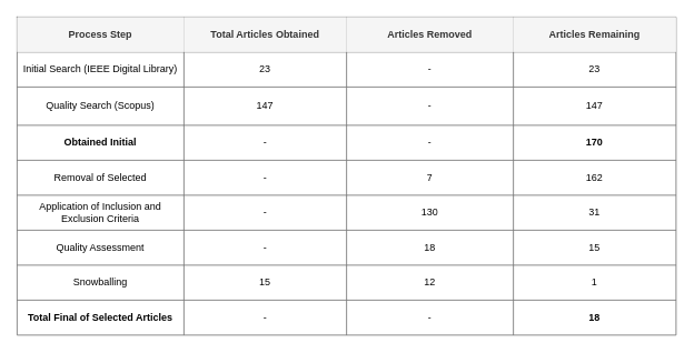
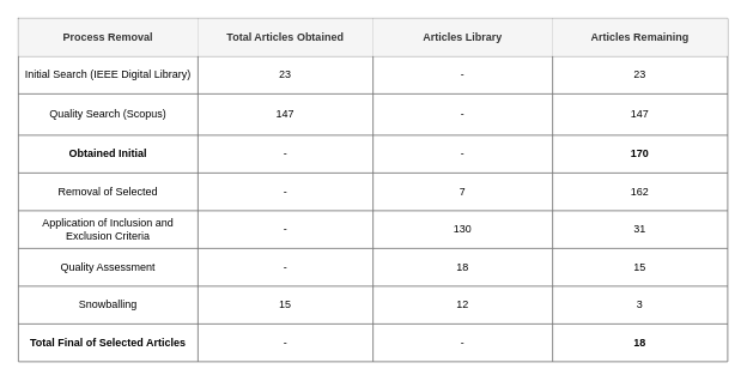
  <mxCell id="0" style=";html=1;" />
  <mxCell id="1" style=";html=1;" parent="0" />
  <mxCell id="2" value="" style="shape=table;startSize=0;container=1;collapsible=0;childLayout=tableLayout;strokeWidth=1;strokeColor=light-dark(#666666, #ededed);swimlaneLine=1;" vertex="1" parent="1"><mxGeometry x="20" y="20" width="790" height="382" as="geometry" /></mxCell>
  <mxCell id="3" value="" style="shape=tableRow;horizontal=0;startSize=0;swimlaneHead=0;swimlaneBody=0;strokeColor=inherit;top=0;left=0;bottom=0;right=0;collapsible=0;dropTarget=0;fillColor=none;points=[[0,0.5],[1,0.5]];portConstraint=eastwest;" vertex="1" parent="2"><mxGeometry width="790" height="42" as="geometry" /></mxCell>
- <mxCell id="4" value="Process Step" style="shape=partialRectangle;html=1;whiteSpace=wrap;connectable=0;strokeColor=#666666;overflow=hidden;fillColor=#f5f5f5;top=0;left=0;bottom=0;right=0;pointerEvents=1;fontStyle=1;strokeWidth=2;fontColor=#333333;" vertex="1" parent="3"><mxGeometry width="200" height="42" as="geometry"><mxRectangle width="200" height="42" as="alternateBounds" /></mxGeometry></mxCell>
+ <mxCell id="4" value="Process Removal" style="shape=partialRectangle;html=1;whiteSpace=wrap;connectable=0;strokeColor=#666666;overflow=hidden;fillColor=#f5f5f5;top=0;left=0;bottom=0;right=0;pointerEvents=1;fontStyle=1;strokeWidth=2;fontColor=#333333;" vertex="1" parent="3"><mxGeometry width="200" height="42" as="geometry"><mxRectangle width="200" height="42" as="alternateBounds" /></mxGeometry></mxCell>
  <mxCell id="5" value="Total Articles Obtained" style="shape=partialRectangle;html=1;whiteSpace=wrap;connectable=0;strokeColor=#666666;overflow=hidden;fillColor=#f5f5f5;top=0;left=0;bottom=0;right=0;pointerEvents=1;fontStyle=1;strokeWidth=2;fontColor=#333333;" vertex="1" parent="3"><mxGeometry x="200" width="195" height="42" as="geometry"><mxRectangle width="195" height="42" as="alternateBounds" /></mxGeometry></mxCell>
- <mxCell id="6" value="Articles Removed" style="shape=partialRectangle;html=1;whiteSpace=wrap;connectable=0;overflow=hidden;top=0;left=0;bottom=0;right=0;pointerEvents=1;fontStyle=1;strokeWidth=2;fillColor=#f5f5f5;strokeColor=#666666;fontColor=#333333;" vertex="1" parent="3"><mxGeometry x="395" width="200" height="42" as="geometry"><mxRectangle width="200" height="42" as="alternateBounds" /></mxGeometry></mxCell>
+ <mxCell id="6" value="Articles Library" style="shape=partialRectangle;html=1;whiteSpace=wrap;connectable=0;overflow=hidden;top=0;left=0;bottom=0;right=0;pointerEvents=1;fontStyle=1;strokeWidth=2;fillColor=#f5f5f5;strokeColor=#666666;fontColor=#333333;" vertex="1" parent="3"><mxGeometry x="395" width="200" height="42" as="geometry"><mxRectangle width="200" height="42" as="alternateBounds" /></mxGeometry></mxCell>
  <mxCell id="7" value="Articles Remaining" style="shape=partialRectangle;html=1;whiteSpace=wrap;connectable=0;overflow=hidden;top=0;left=0;bottom=0;right=0;pointerEvents=1;strokeWidth=2;fillColor=#f5f5f5;fontColor=#333333;strokeColor=#666666;fontStyle=1" vertex="1" parent="3"><mxGeometry x="595" width="195" height="42" as="geometry"><mxRectangle width="195" height="42" as="alternateBounds" /></mxGeometry></mxCell>
  <mxCell id="8" value="" style="shape=tableRow;horizontal=0;startSize=0;swimlaneHead=0;swimlaneBody=0;strokeColor=inherit;top=0;left=0;bottom=0;right=0;collapsible=0;dropTarget=0;fillColor=none;points=[[0,0.5],[1,0.5]];portConstraint=eastwest;" vertex="1" parent="2"><mxGeometry y="42" width="790" height="42" as="geometry" /></mxCell>
  <mxCell id="9" value="Initial Search (IEEE Digital Library)" style="shape=partialRectangle;html=1;whiteSpace=wrap;connectable=0;strokeColor=inherit;overflow=hidden;fillColor=none;top=0;left=0;bottom=0;right=0;pointerEvents=1;" vertex="1" parent="8"><mxGeometry width="200" height="42" as="geometry"><mxRectangle width="200" height="42" as="alternateBounds" /></mxGeometry></mxCell>
  <mxCell id="10" value="23" style="shape=partialRectangle;html=1;whiteSpace=wrap;connectable=0;strokeColor=inherit;overflow=hidden;fillColor=none;top=0;left=0;bottom=0;right=0;pointerEvents=1;" vertex="1" parent="8"><mxGeometry x="200" width="195" height="42" as="geometry"><mxRectangle width="195" height="42" as="alternateBounds" /></mxGeometry></mxCell>
  <mxCell id="11" value="-" style="shape=partialRectangle;html=1;whiteSpace=wrap;connectable=0;strokeColor=inherit;overflow=hidden;fillColor=none;top=0;left=0;bottom=0;right=0;pointerEvents=1;" vertex="1" parent="8"><mxGeometry x="395" width="200" height="42" as="geometry"><mxRectangle width="200" height="42" as="alternateBounds" /></mxGeometry></mxCell>
  <mxCell id="12" value="23" style="shape=partialRectangle;html=1;whiteSpace=wrap;connectable=0;strokeColor=inherit;overflow=hidden;fillColor=none;top=0;left=0;bottom=0;right=0;pointerEvents=1;" vertex="1" parent="8"><mxGeometry x="595" width="195" height="42" as="geometry"><mxRectangle width="195" height="42" as="alternateBounds" /></mxGeometry></mxCell>
  <mxCell id="13" value="" style="shape=tableRow;horizontal=0;startSize=0;swimlaneHead=0;swimlaneBody=0;strokeColor=inherit;top=0;left=0;bottom=0;right=0;collapsible=0;dropTarget=0;fillColor=none;points=[[0,0.5],[1,0.5]];portConstraint=eastwest;" vertex="1" parent="2"><mxGeometry y="84" width="790" height="46" as="geometry" /></mxCell>
  <mxCell id="14" value="Quality Search (Scopus)" style="shape=partialRectangle;html=1;whiteSpace=wrap;connectable=0;strokeColor=inherit;overflow=hidden;fillColor=none;top=0;left=0;bottom=0;right=0;pointerEvents=1;" vertex="1" parent="13"><mxGeometry width="200" height="46" as="geometry"><mxRectangle width="200" height="46" as="alternateBounds" /></mxGeometry></mxCell>
  <mxCell id="15" value="147" style="shape=partialRectangle;html=1;whiteSpace=wrap;connectable=0;strokeColor=inherit;overflow=hidden;fillColor=none;top=0;left=0;bottom=0;right=0;pointerEvents=1;" vertex="1" parent="13"><mxGeometry x="200" width="195" height="46" as="geometry"><mxRectangle width="195" height="46" as="alternateBounds" /></mxGeometry></mxCell>
  <mxCell id="16" value="-" style="shape=partialRectangle;html=1;whiteSpace=wrap;connectable=0;strokeColor=inherit;overflow=hidden;fillColor=none;top=0;left=0;bottom=0;right=0;pointerEvents=1;" vertex="1" parent="13"><mxGeometry x="395" width="200" height="46" as="geometry"><mxRectangle width="200" height="46" as="alternateBounds" /></mxGeometry></mxCell>
  <mxCell id="17" value="147" style="shape=partialRectangle;html=1;whiteSpace=wrap;connectable=0;strokeColor=inherit;overflow=hidden;fillColor=none;top=0;left=0;bottom=0;right=0;pointerEvents=1;" vertex="1" parent="13"><mxGeometry x="595" width="195" height="46" as="geometry"><mxRectangle width="195" height="46" as="alternateBounds" /></mxGeometry></mxCell>
  <mxCell id="18" value="" style="shape=tableRow;horizontal=0;startSize=0;swimlaneHead=0;swimlaneBody=0;strokeColor=inherit;top=0;left=0;bottom=0;right=0;collapsible=0;dropTarget=0;fillColor=none;points=[[0,0.5],[1,0.5]];portConstraint=eastwest;" vertex="1" parent="2"><mxGeometry y="130" width="790" height="42" as="geometry" /></mxCell>
  <mxCell id="19" value="Obtained Initial" style="shape=partialRectangle;html=1;whiteSpace=wrap;connectable=0;strokeColor=inherit;overflow=hidden;fillColor=none;top=0;left=0;bottom=0;right=0;pointerEvents=1;fontStyle=1" vertex="1" parent="18"><mxGeometry width="200" height="42" as="geometry"><mxRectangle width="200" height="42" as="alternateBounds" /></mxGeometry></mxCell>
  <mxCell id="20" value="-" style="shape=partialRectangle;html=1;whiteSpace=wrap;connectable=0;strokeColor=inherit;overflow=hidden;fillColor=none;top=0;left=0;bottom=0;right=0;pointerEvents=1;" vertex="1" parent="18"><mxGeometry x="200" width="195" height="42" as="geometry"><mxRectangle width="195" height="42" as="alternateBounds" /></mxGeometry></mxCell>
  <mxCell id="21" value="-" style="shape=partialRectangle;html=1;whiteSpace=wrap;connectable=0;strokeColor=inherit;overflow=hidden;fillColor=none;top=0;left=0;bottom=0;right=0;pointerEvents=1;" vertex="1" parent="18"><mxGeometry x="395" width="200" height="42" as="geometry"><mxRectangle width="200" height="42" as="alternateBounds" /></mxGeometry></mxCell>
  <mxCell id="22" value="170" style="shape=partialRectangle;html=1;whiteSpace=wrap;connectable=0;strokeColor=inherit;overflow=hidden;fillColor=none;top=0;left=0;bottom=0;right=0;pointerEvents=1;fontStyle=1" vertex="1" parent="18"><mxGeometry x="595" width="195" height="42" as="geometry"><mxRectangle width="195" height="42" as="alternateBounds" /></mxGeometry></mxCell>
  <mxCell id="23" value="" style="shape=tableRow;horizontal=0;startSize=0;swimlaneHead=0;swimlaneBody=0;strokeColor=inherit;top=0;left=0;bottom=0;right=0;collapsible=0;dropTarget=0;fillColor=none;points=[[0,0.5],[1,0.5]];portConstraint=eastwest;" vertex="1" parent="2"><mxGeometry y="172" width="790" height="42" as="geometry" /></mxCell>
  <mxCell id="24" value="Removal of Selected" style="shape=partialRectangle;html=1;whiteSpace=wrap;connectable=0;strokeColor=inherit;overflow=hidden;fillColor=none;top=0;left=0;bottom=0;right=0;pointerEvents=1;" vertex="1" parent="23"><mxGeometry width="200" height="42" as="geometry"><mxRectangle width="200" height="42" as="alternateBounds" /></mxGeometry></mxCell>
  <mxCell id="25" value="-" style="shape=partialRectangle;html=1;whiteSpace=wrap;connectable=0;strokeColor=inherit;overflow=hidden;fillColor=none;top=0;left=0;bottom=0;right=0;pointerEvents=1;" vertex="1" parent="23"><mxGeometry x="200" width="195" height="42" as="geometry"><mxRectangle width="195" height="42" as="alternateBounds" /></mxGeometry></mxCell>
  <mxCell id="26" value="7" style="shape=partialRectangle;html=1;whiteSpace=wrap;connectable=0;strokeColor=inherit;overflow=hidden;fillColor=none;top=0;left=0;bottom=0;right=0;pointerEvents=1;" vertex="1" parent="23"><mxGeometry x="395" width="200" height="42" as="geometry"><mxRectangle width="200" height="42" as="alternateBounds" /></mxGeometry></mxCell>
  <mxCell id="27" value="162" style="shape=partialRectangle;html=1;whiteSpace=wrap;connectable=0;strokeColor=inherit;overflow=hidden;fillColor=none;top=0;left=0;bottom=0;right=0;pointerEvents=1;" vertex="1" parent="23"><mxGeometry x="595" width="195" height="42" as="geometry"><mxRectangle width="195" height="42" as="alternateBounds" /></mxGeometry></mxCell>
  <mxCell id="28" style="shape=tableRow;horizontal=0;startSize=0;swimlaneHead=0;swimlaneBody=0;strokeColor=inherit;top=0;left=0;bottom=0;right=0;collapsible=0;dropTarget=0;fillColor=none;points=[[0,0.5],[1,0.5]];portConstraint=eastwest;" vertex="1" parent="2"><mxGeometry y="214" width="790" height="42" as="geometry" /></mxCell>
  <mxCell id="29" value="Application of Inclusion and Exclusion Criteria" style="shape=partialRectangle;html=1;whiteSpace=wrap;connectable=0;strokeColor=inherit;overflow=hidden;fillColor=none;top=0;left=0;bottom=0;right=0;pointerEvents=1;" vertex="1" parent="28"><mxGeometry width="200" height="42" as="geometry"><mxRectangle width="200" height="42" as="alternateBounds" /></mxGeometry></mxCell>
  <mxCell id="30" value="-" style="shape=partialRectangle;html=1;whiteSpace=wrap;connectable=0;strokeColor=inherit;overflow=hidden;fillColor=none;top=0;left=0;bottom=0;right=0;pointerEvents=1;" vertex="1" parent="28"><mxGeometry x="200" width="195" height="42" as="geometry"><mxRectangle width="195" height="42" as="alternateBounds" /></mxGeometry></mxCell>
  <mxCell id="31" value="130" style="shape=partialRectangle;html=1;whiteSpace=wrap;connectable=0;strokeColor=inherit;overflow=hidden;fillColor=none;top=0;left=0;bottom=0;right=0;pointerEvents=1;" vertex="1" parent="28"><mxGeometry x="395" width="200" height="42" as="geometry"><mxRectangle width="200" height="42" as="alternateBounds" /></mxGeometry></mxCell>
  <mxCell id="32" value="31" style="shape=partialRectangle;html=1;whiteSpace=wrap;connectable=0;strokeColor=inherit;overflow=hidden;fillColor=none;top=0;left=0;bottom=0;right=0;pointerEvents=1;" vertex="1" parent="28"><mxGeometry x="595" width="195" height="42" as="geometry"><mxRectangle width="195" height="42" as="alternateBounds" /></mxGeometry></mxCell>
  <mxCell id="33" style="shape=tableRow;horizontal=0;startSize=0;swimlaneHead=0;swimlaneBody=0;strokeColor=inherit;top=0;left=0;bottom=0;right=0;collapsible=0;dropTarget=0;fillColor=none;points=[[0,0.5],[1,0.5]];portConstraint=eastwest;" vertex="1" parent="2"><mxGeometry y="256" width="790" height="42" as="geometry" /></mxCell>
  <mxCell id="34" value="Quality Assessment" style="shape=partialRectangle;html=1;whiteSpace=wrap;connectable=0;strokeColor=inherit;overflow=hidden;fillColor=none;top=0;left=0;bottom=0;right=0;pointerEvents=1;" vertex="1" parent="33"><mxGeometry width="200" height="42" as="geometry"><mxRectangle width="200" height="42" as="alternateBounds" /></mxGeometry></mxCell>
  <mxCell id="35" value="-" style="shape=partialRectangle;html=1;whiteSpace=wrap;connectable=0;strokeColor=inherit;overflow=hidden;fillColor=none;top=0;left=0;bottom=0;right=0;pointerEvents=1;" vertex="1" parent="33"><mxGeometry x="200" width="195" height="42" as="geometry"><mxRectangle width="195" height="42" as="alternateBounds" /></mxGeometry></mxCell>
  <mxCell id="36" value="18" style="shape=partialRectangle;html=1;whiteSpace=wrap;connectable=0;strokeColor=inherit;overflow=hidden;fillColor=none;top=0;left=0;bottom=0;right=0;pointerEvents=1;" vertex="1" parent="33"><mxGeometry x="395" width="200" height="42" as="geometry"><mxRectangle width="200" height="42" as="alternateBounds" /></mxGeometry></mxCell>
  <mxCell id="37" value="15" style="shape=partialRectangle;html=1;whiteSpace=wrap;connectable=0;strokeColor=inherit;overflow=hidden;fillColor=none;top=0;left=0;bottom=0;right=0;pointerEvents=1;" vertex="1" parent="33"><mxGeometry x="595" width="195" height="42" as="geometry"><mxRectangle width="195" height="42" as="alternateBounds" /></mxGeometry></mxCell>
  <mxCell id="38" style="shape=tableRow;horizontal=0;startSize=0;swimlaneHead=0;swimlaneBody=0;strokeColor=inherit;top=0;left=0;bottom=0;right=0;collapsible=0;dropTarget=0;fillColor=none;points=[[0,0.5],[1,0.5]];portConstraint=eastwest;" vertex="1" parent="2"><mxGeometry y="298" width="790" height="42" as="geometry" /></mxCell>
  <mxCell id="39" value="Snowballing" style="shape=partialRectangle;html=1;whiteSpace=wrap;connectable=0;strokeColor=inherit;overflow=hidden;fillColor=none;top=0;left=0;bottom=0;right=0;pointerEvents=1;" vertex="1" parent="38"><mxGeometry width="200" height="42" as="geometry"><mxRectangle width="200" height="42" as="alternateBounds" /></mxGeometry></mxCell>
  <mxCell id="40" value="15" style="shape=partialRectangle;html=1;whiteSpace=wrap;connectable=0;strokeColor=inherit;overflow=hidden;fillColor=none;top=0;left=0;bottom=0;right=0;pointerEvents=1;" vertex="1" parent="38"><mxGeometry x="200" width="195" height="42" as="geometry"><mxRectangle width="195" height="42" as="alternateBounds" /></mxGeometry></mxCell>
  <mxCell id="41" value="12" style="shape=partialRectangle;html=1;whiteSpace=wrap;connectable=0;strokeColor=inherit;overflow=hidden;fillColor=none;top=0;left=0;bottom=0;right=0;pointerEvents=1;" vertex="1" parent="38"><mxGeometry x="395" width="200" height="42" as="geometry"><mxRectangle width="200" height="42" as="alternateBounds" /></mxGeometry></mxCell>
- <mxCell id="42" value="1" style="shape=partialRectangle;html=1;whiteSpace=wrap;connectable=0;strokeColor=inherit;overflow=hidden;fillColor=none;top=0;left=0;bottom=0;right=0;pointerEvents=1;" vertex="1" parent="38"><mxGeometry x="595" width="195" height="42" as="geometry"><mxRectangle width="195" height="42" as="alternateBounds" /></mxGeometry></mxCell>
+ <mxCell id="42" value="3" style="shape=partialRectangle;html=1;whiteSpace=wrap;connectable=0;strokeColor=inherit;overflow=hidden;fillColor=none;top=0;left=0;bottom=0;right=0;pointerEvents=1;" vertex="1" parent="38"><mxGeometry x="595" width="195" height="42" as="geometry"><mxRectangle width="195" height="42" as="alternateBounds" /></mxGeometry></mxCell>
  <mxCell id="43" style="shape=tableRow;horizontal=0;startSize=0;swimlaneHead=0;swimlaneBody=0;strokeColor=inherit;top=0;left=0;bottom=0;right=0;collapsible=0;dropTarget=0;fillColor=none;points=[[0,0.5],[1,0.5]];portConstraint=eastwest;" vertex="1" parent="2"><mxGeometry y="340" width="790" height="42" as="geometry" /></mxCell>
  <mxCell id="44" value="&lt;b&gt;Total Final of Selected Articles&lt;/b&gt;" style="shape=partialRectangle;html=1;whiteSpace=wrap;connectable=0;strokeColor=inherit;overflow=hidden;fillColor=none;top=0;left=0;bottom=0;right=0;pointerEvents=1;" vertex="1" parent="43"><mxGeometry width="200" height="42" as="geometry"><mxRectangle width="200" height="42" as="alternateBounds" /></mxGeometry></mxCell>
  <mxCell id="45" value="-" style="shape=partialRectangle;html=1;whiteSpace=wrap;connectable=0;strokeColor=inherit;overflow=hidden;fillColor=none;top=0;left=0;bottom=0;right=0;pointerEvents=1;" vertex="1" parent="43"><mxGeometry x="200" width="195" height="42" as="geometry"><mxRectangle width="195" height="42" as="alternateBounds" /></mxGeometry></mxCell>
  <mxCell id="46" value="-" style="shape=partialRectangle;html=1;whiteSpace=wrap;connectable=0;strokeColor=inherit;overflow=hidden;fillColor=none;top=0;left=0;bottom=0;right=0;pointerEvents=1;" vertex="1" parent="43"><mxGeometry x="395" width="200" height="42" as="geometry"><mxRectangle width="200" height="42" as="alternateBounds" /></mxGeometry></mxCell>
  <mxCell id="47" value="&lt;b&gt;18&lt;/b&gt;" style="shape=partialRectangle;html=1;whiteSpace=wrap;connectable=0;strokeColor=inherit;overflow=hidden;fillColor=none;top=0;left=0;bottom=0;right=0;pointerEvents=1;" vertex="1" parent="43"><mxGeometry x="595" width="195" height="42" as="geometry"><mxRectangle width="195" height="42" as="alternateBounds" /></mxGeometry></mxCell>
